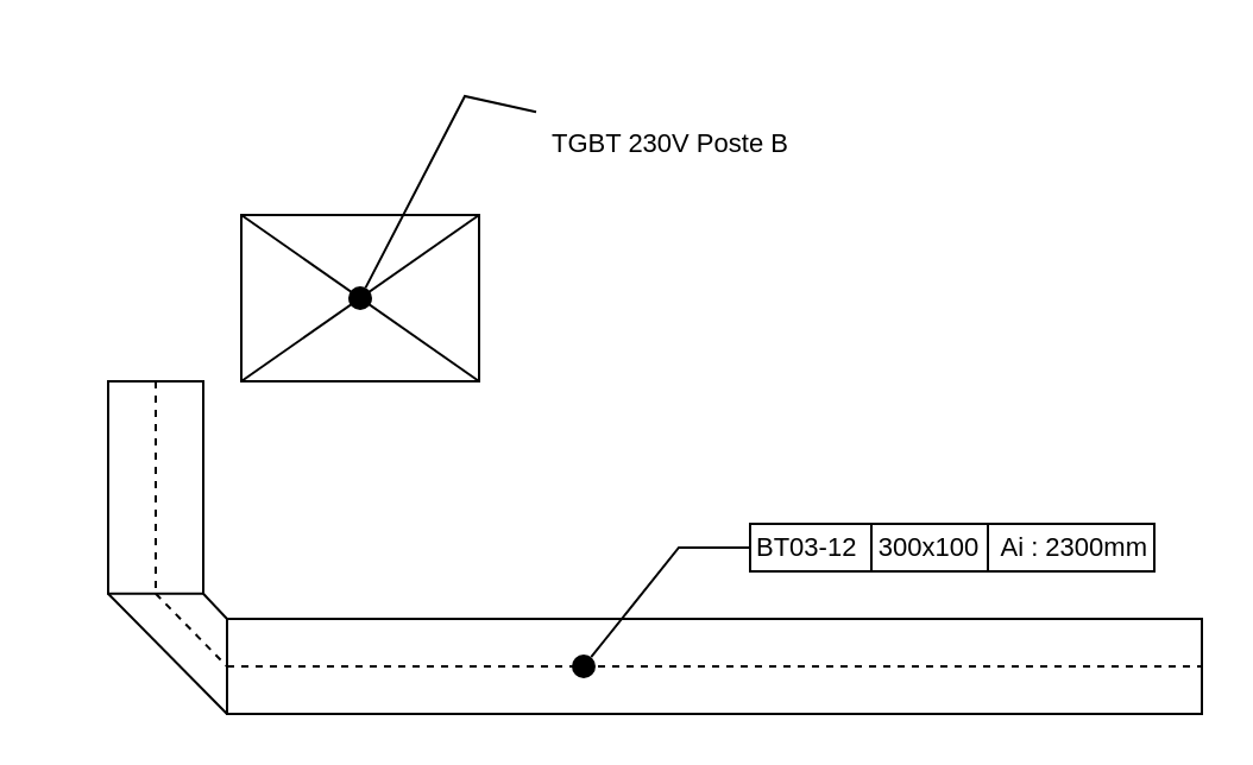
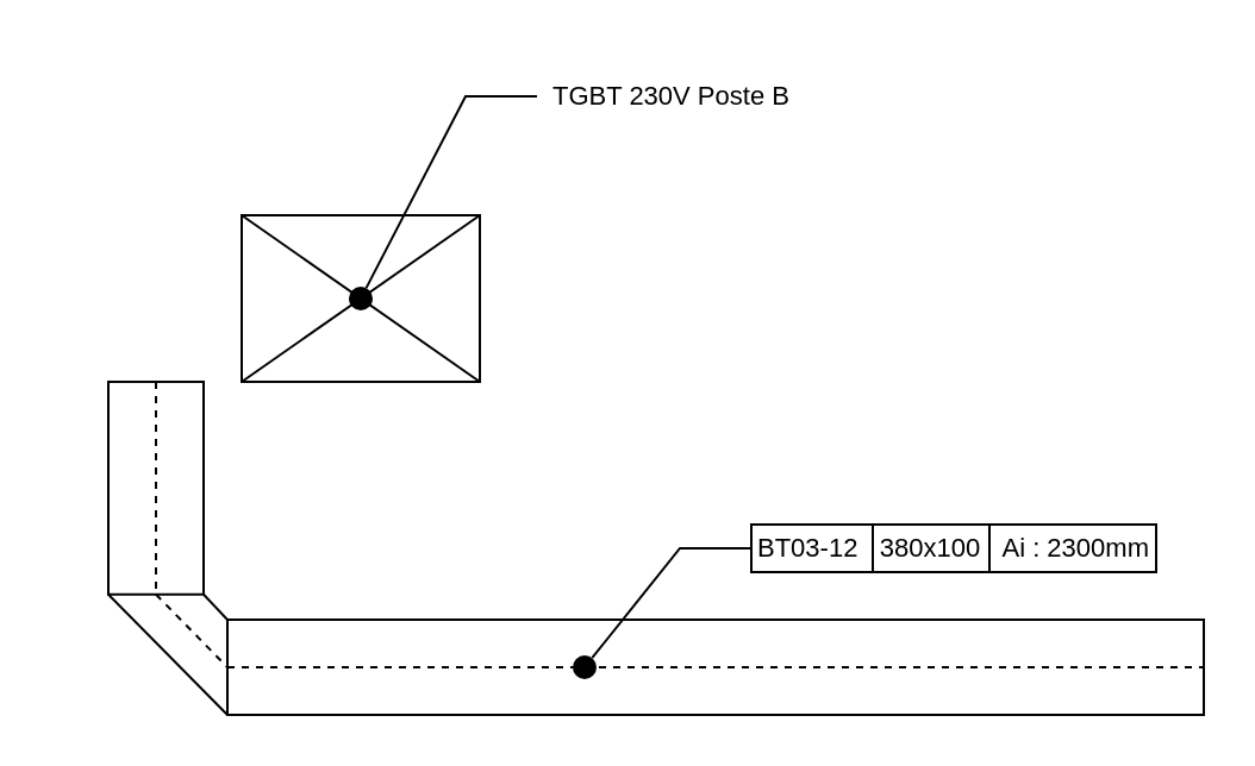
  <mxCell id="0" />
  <mxCell id="1" parent="0" />
  <mxCell id="2" value="" style="rounded=0;whiteSpace=wrap;html=1;" vertex="1" parent="1"><mxGeometry x="315" y="219.999" width="170" height="20" as="geometry" /></mxCell>
  <mxCell id="3" value="" style="rounded=0;whiteSpace=wrap;html=1;fillStyle=auto;fontFamily=Helvetica;fontSize=11;fontColor=#000000;fillColor=#FFFFFF;" vertex="1" parent="1"><mxGeometry x="100.995" y="90" width="100" height="70" as="geometry" /></mxCell>
  <mxCell id="4" style="edgeStyle=none;rounded=0;jumpStyle=none;orthogonalLoop=1;jettySize=auto;html=1;strokeWidth=1;fontFamily=Helvetica;fontSize=11;fontColor=#000000;endArrow=none;endFill=0;startSize=5;endSize=5;sourcePerimeterSpacing=0;" edge="1" parent="1" source="5" target="6"><mxGeometry relative="1" as="geometry"><Array as="points"><mxPoint x="194.995" y="40" /></Array></mxGeometry></mxCell>
- <mxCell id="5" value="TGBT 230V Poste B" style="text;html=1;strokeColor=none;fillColor=none;align=left;verticalAlign=middle;whiteSpace=wrap;rounded=0;fillStyle=auto;fontFamily=Helvetica;fontSize=11;fontColor=#000000;spacingLeft=5;" vertex="1" parent="1"><mxGeometry x="224.995" y="40" width="120" height="40" as="geometry" /></mxCell>
+ <mxCell id="5" value="TGBT 230V Poste B" style="text;html=1;strokeColor=none;fillColor=none;align=left;verticalAlign=middle;whiteSpace=wrap;rounded=0;fillStyle=auto;fontFamily=Helvetica;fontSize=11;fontColor=#000000;spacingLeft=5;" vertex="1" parent="1"><mxGeometry x="224.995" y="20" width="120" height="40" as="geometry" /></mxCell>
  <mxCell id="6" value="" style="ellipse;whiteSpace=wrap;html=1;aspect=fixed;fillStyle=auto;fontFamily=Helvetica;fontSize=11;fontColor=#000000;fillColor=#000000;strokeColor=none;" vertex="1" parent="1"><mxGeometry x="145.995" y="120" width="10" height="10" as="geometry" /></mxCell>
  <mxCell id="7" value="" style="endArrow=none;html=1;rounded=0;strokeWidth=1;fontFamily=Helvetica;fontSize=11;fontColor=#000000;startSize=5;endSize=5;sourcePerimeterSpacing=0;jumpStyle=none;entryX=0;entryY=0;entryDx=0;entryDy=0;exitX=1;exitY=1;exitDx=0;exitDy=0;" edge="1" parent="1" source="3" target="3"><mxGeometry width="50" height="50" relative="1" as="geometry"><mxPoint x="174.995" y="130" as="sourcePoint" /><mxPoint x="224.995" y="80" as="targetPoint" /></mxGeometry></mxCell>
  <mxCell id="8" value="" style="endArrow=none;html=1;rounded=0;strokeWidth=1;fontFamily=Helvetica;fontSize=11;fontColor=#000000;startSize=5;endSize=5;sourcePerimeterSpacing=0;jumpStyle=none;entryX=1;entryY=0;entryDx=0;entryDy=0;exitX=0;exitY=1;exitDx=0;exitDy=0;" edge="1" parent="1" source="3" target="3"><mxGeometry width="50" height="50" relative="1" as="geometry"><mxPoint x="174.995" y="130" as="sourcePoint" /><mxPoint x="224.995" y="80" as="targetPoint" /></mxGeometry></mxCell>
  <mxCell id="9" value="" style="rounded=0;whiteSpace=wrap;html=1;fillStyle=auto;fontFamily=Helvetica;fontSize=11;fontColor=#000000;fillColor=#FFFFFF;" vertex="1" parent="1"><mxGeometry x="94.995" y="260" width="410" height="40" as="geometry" /></mxCell>
  <mxCell id="10" value="" style="endArrow=none;html=1;rounded=0;strokeWidth=1;fontFamily=Helvetica;fontSize=11;fontColor=#000000;startSize=5;endSize=5;sourcePerimeterSpacing=0;jumpStyle=none;entryX=1;entryY=0.5;entryDx=0;entryDy=0;dashed=1;exitX=0;exitY=0.5;exitDx=0;exitDy=0;" edge="1" parent="1" source="9" target="9"><mxGeometry width="50" height="50" relative="1" as="geometry"><mxPoint x="124.995" y="340" as="sourcePoint" /><mxPoint x="174.995" y="290" as="targetPoint" /></mxGeometry></mxCell>
  <mxCell id="11" style="edgeStyle=none;rounded=0;jumpStyle=none;orthogonalLoop=1;jettySize=auto;html=1;strokeWidth=1;fontFamily=Helvetica;fontSize=11;fontColor=#000000;endArrow=none;endFill=0;startSize=5;endSize=5;sourcePerimeterSpacing=0;" edge="1" parent="1" source="12" target="13"><mxGeometry relative="1" as="geometry"><Array as="points"><mxPoint x="284.995" y="230" /></Array></mxGeometry></mxCell>
- <mxCell id="12" value="BT03-12&amp;nbsp; &amp;nbsp;300x100&amp;nbsp; &amp;nbsp;Ai : 2300mm" style="text;html=1;strokeColor=none;fillColor=none;align=left;verticalAlign=middle;whiteSpace=wrap;rounded=0;fillStyle=auto;fontFamily=Helvetica;fontSize=11;fontColor=#000000;spacingLeft=1;spacing=2;" vertex="1" parent="1"><mxGeometry x="314.995" y="210" width="180" height="40" as="geometry" /></mxCell>
+ <mxCell id="12" value="BT03-12&amp;nbsp; &amp;nbsp;380x100&amp;nbsp; &amp;nbsp;Ai : 2300mm" style="text;html=1;strokeColor=none;fillColor=none;align=left;verticalAlign=middle;whiteSpace=wrap;rounded=0;fillStyle=auto;fontFamily=Helvetica;fontSize=11;fontColor=#000000;spacingLeft=1;spacing=2;" vertex="1" parent="1"><mxGeometry x="314.995" y="210" width="180" height="40" as="geometry" /></mxCell>
  <mxCell id="13" value="" style="ellipse;whiteSpace=wrap;html=1;aspect=fixed;fillStyle=auto;fontFamily=Helvetica;fontSize=11;fontColor=#000000;fillColor=#000000;strokeColor=none;" vertex="1" parent="1"><mxGeometry x="239.995" y="275" width="10" height="10" as="geometry" /></mxCell>
  <mxCell id="14" value="" style="rounded=0;whiteSpace=wrap;html=1;fillStyle=auto;fontFamily=Helvetica;fontSize=11;fontColor=#000000;fillColor=#FFFFFF;rotation=90;" vertex="1" parent="1"><mxGeometry x="20.315" y="184.69" width="89.37" height="40" as="geometry" /></mxCell>
  <mxCell id="15" value="" style="endArrow=none;html=1;rounded=0;strokeWidth=1;fontFamily=Helvetica;fontSize=11;fontColor=#000000;startSize=5;endSize=5;sourcePerimeterSpacing=0;jumpStyle=none;entryX=1;entryY=0.5;entryDx=0;entryDy=0;dashed=1;exitX=0;exitY=0.5;exitDx=0;exitDy=0;" edge="1" parent="1" source="14" target="14"><mxGeometry width="50" height="50" relative="1" as="geometry"><mxPoint x="43.995" y="260" as="sourcePoint" /><mxPoint x="93.995" y="210" as="targetPoint" /></mxGeometry></mxCell>
  <mxCell id="16" value="" style="endArrow=none;html=1;rounded=0;dashed=1;strokeWidth=1;fontFamily=Helvetica;fontSize=11;fontColor=#000000;startSize=5;endSize=5;sourcePerimeterSpacing=0;jumpStyle=none;entryX=0;entryY=0.5;entryDx=0;entryDy=0;exitX=1;exitY=0.5;exitDx=0;exitDy=0;" edge="1" parent="1" source="14" target="9"><mxGeometry width="50" height="50" relative="1" as="geometry"><mxPoint x="64.995" y="260" as="sourcePoint" /><mxPoint x="114.995" y="210" as="targetPoint" /></mxGeometry></mxCell>
  <mxCell id="17" value="" style="endArrow=none;html=1;rounded=0;strokeWidth=1;fontFamily=Helvetica;fontSize=11;fontColor=#000000;startSize=5;endSize=5;sourcePerimeterSpacing=0;jumpStyle=none;entryX=0;entryY=1;entryDx=0;entryDy=0;exitX=1;exitY=1;exitDx=0;exitDy=0;" edge="1" parent="1" source="14" target="9"><mxGeometry width="50" height="50" relative="1" as="geometry"><mxPoint x="64.995" y="260" as="sourcePoint" /><mxPoint x="114.995" y="210" as="targetPoint" /></mxGeometry></mxCell>
  <mxCell id="18" value="" style="endArrow=none;html=1;rounded=0;strokeWidth=1;fontFamily=Helvetica;fontSize=11;fontColor=#000000;startSize=5;endSize=5;sourcePerimeterSpacing=0;jumpStyle=none;entryX=1;entryY=0;entryDx=0;entryDy=0;exitX=0;exitY=0;exitDx=0;exitDy=0;" edge="1" parent="1" source="9" target="14"><mxGeometry width="50" height="50" relative="1" as="geometry"><mxPoint x="134.995" y="240" as="sourcePoint" /><mxPoint x="144.995" y="210" as="targetPoint" /></mxGeometry></mxCell>
  <mxCell id="19" value="" style="edgeStyle=none;orthogonalLoop=1;jettySize=auto;html=1;rounded=0;endArrow=none;startSize=14;endSize=14;sourcePerimeterSpacing=8;targetPerimeterSpacing=8;curved=1;endFill=0;" edge="1" parent="1"><mxGeometry width="120" relative="1" as="geometry"><mxPoint x="366" y="219.999" as="sourcePoint" /><mxPoint x="366" y="239.999" as="targetPoint" /><Array as="points" /></mxGeometry></mxCell>
  <mxCell id="20" value="" style="edgeStyle=none;orthogonalLoop=1;jettySize=auto;html=1;rounded=0;endArrow=none;startSize=14;endSize=14;sourcePerimeterSpacing=8;targetPerimeterSpacing=8;curved=1;endFill=0;" edge="1" parent="1"><mxGeometry width="120" relative="1" as="geometry"><mxPoint x="415" y="219.999" as="sourcePoint" /><mxPoint x="415" y="239.999" as="targetPoint" /><Array as="points" /></mxGeometry></mxCell>
